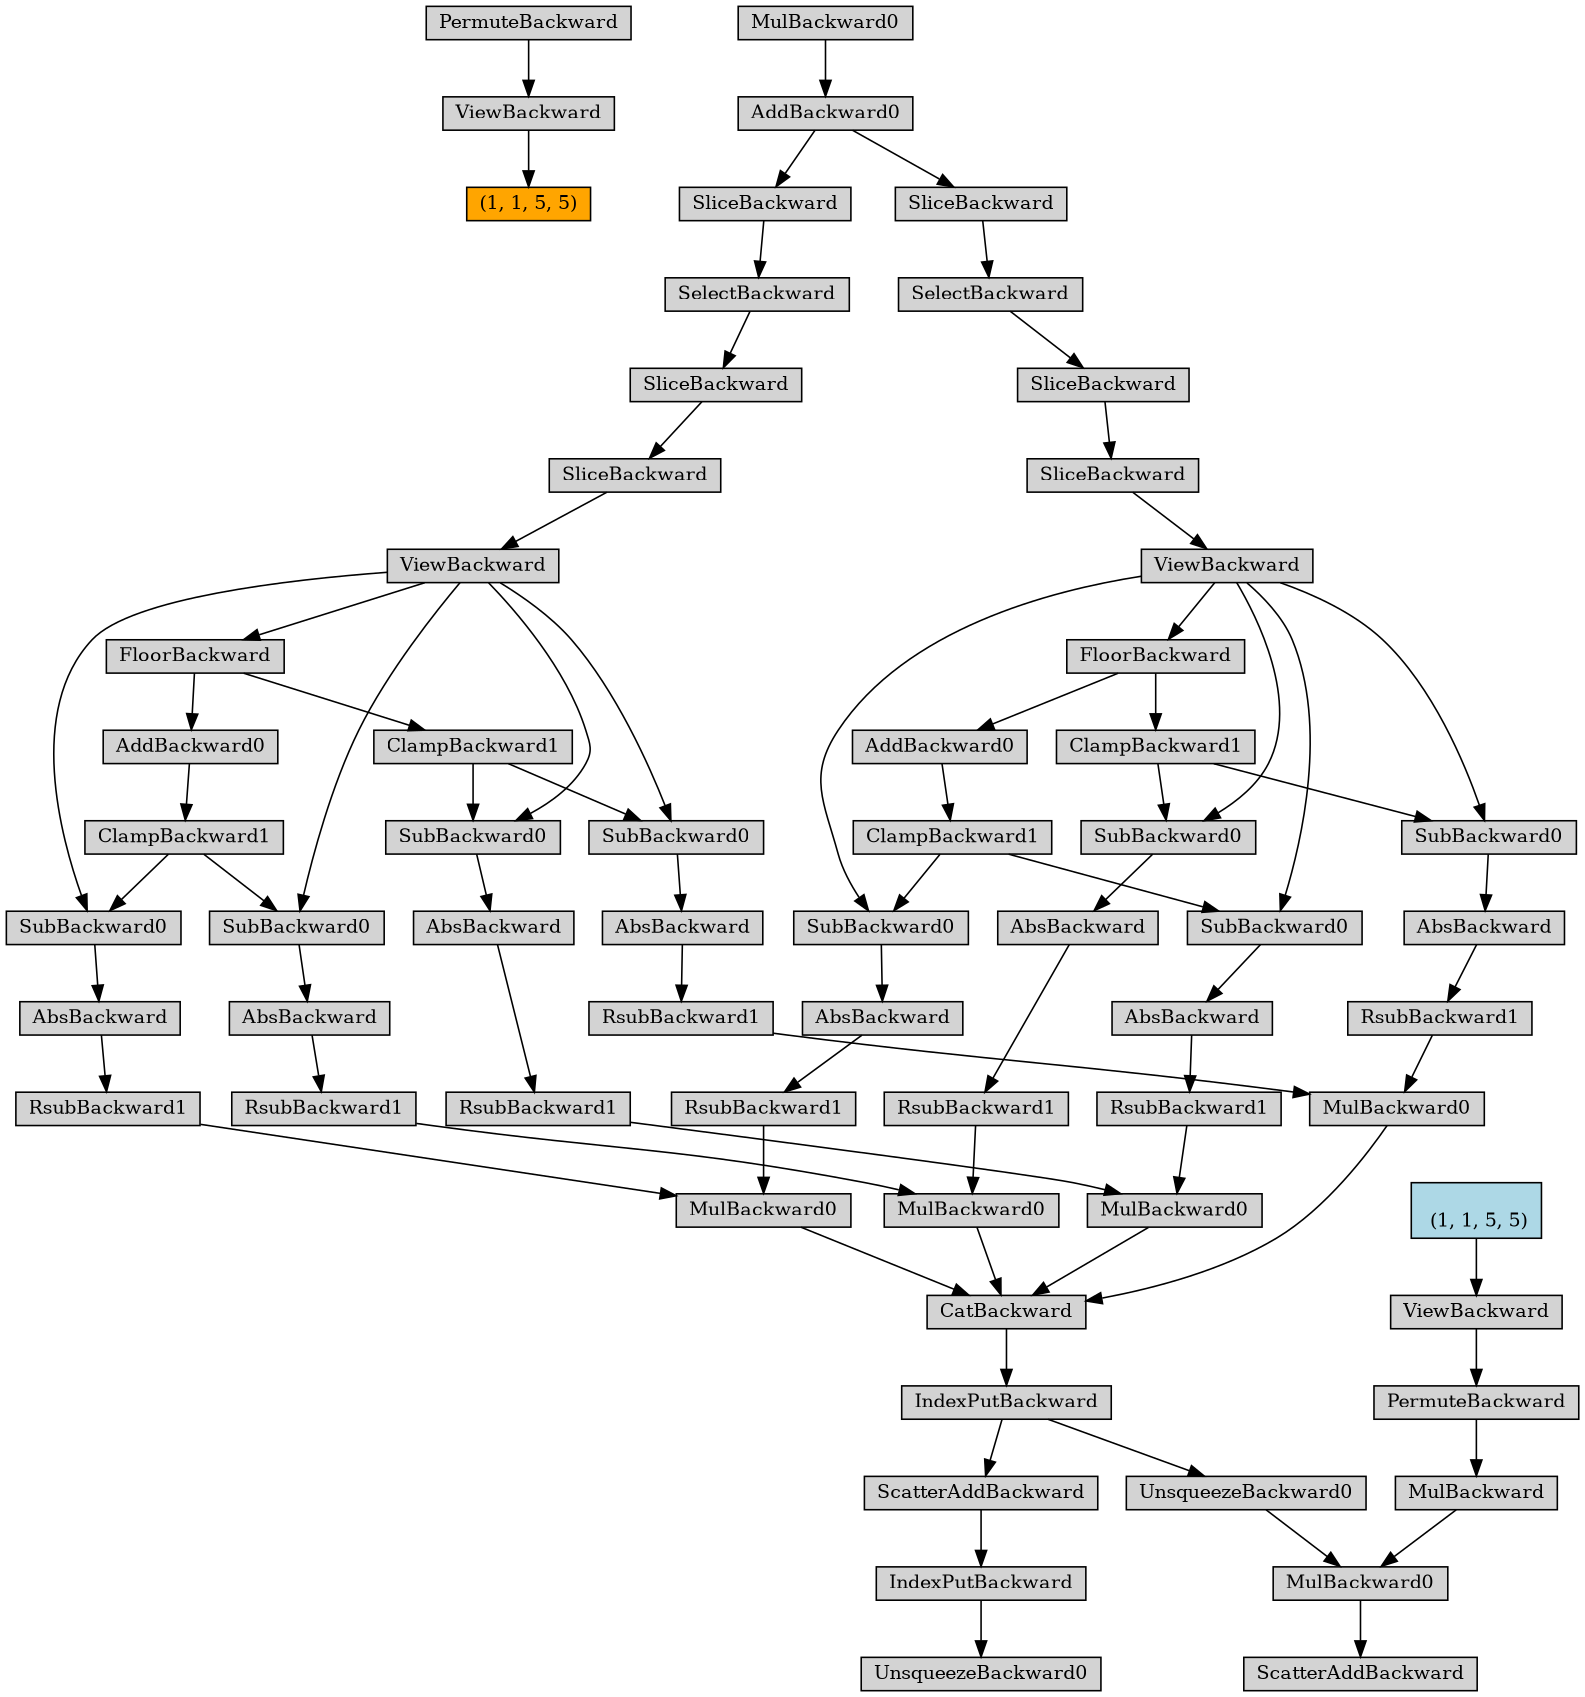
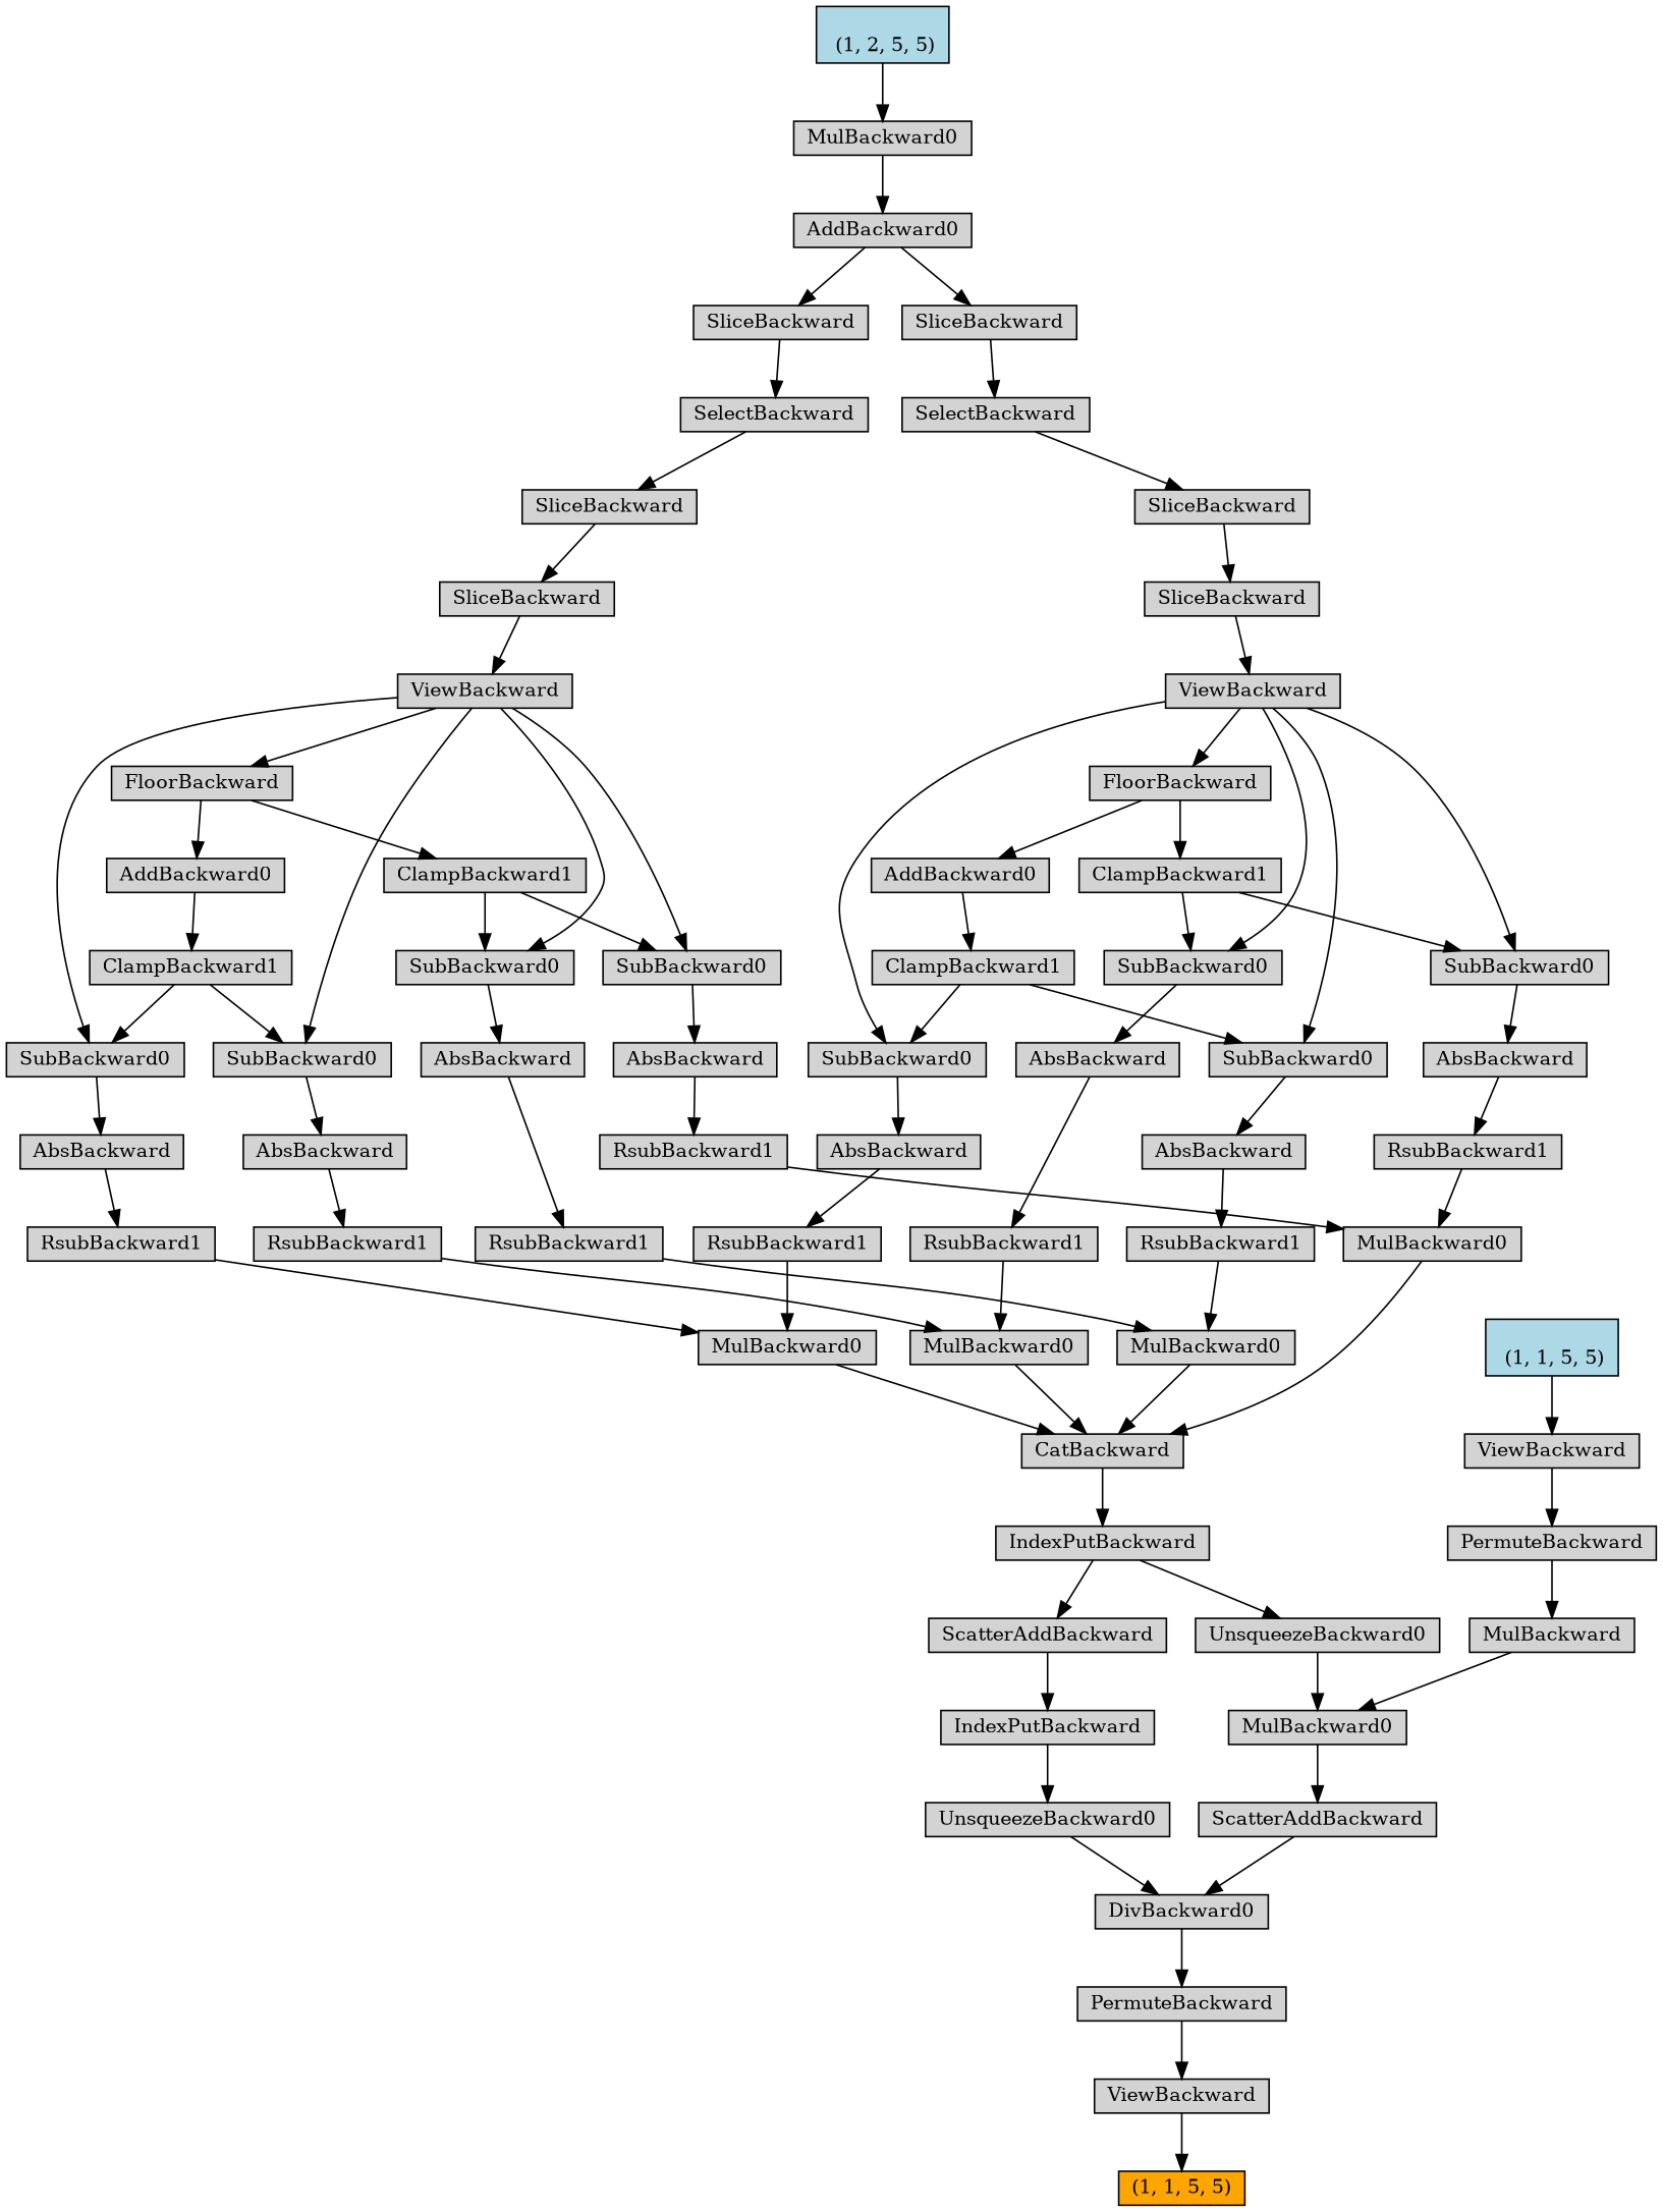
  digraph {
    node [align=left fontsize=12 ranksep=0.1 shape=box style=filled]
    n1 [fillcolor=orange height=0.2 label="(1, 1, 5, 5)"]
    n2 [height=0.2 label=ViewBackward]
    n3 [height=0.2 label=PermuteBackward]
+   n4 [height=0.2 label=DivBackward0]
    n5 [height=0.2 label=ScatterAddBackward]
    n6 [height=0.2 label=MulBackward0]
    n7 [height=0.2 label=UnsqueezeBackward0]
    n8 [height=0.2 label=IndexPutBackward]
    n9 [height=0.2 label=ScatterAddBackward]
    n10 [height=0.2 label=IndexPutBackward]
    n11 [height=0.2 label=CatBackward]
    n12 [height=0.2 label=MulBackward0]
    n13 [height=0.2 label=RsubBackward1]
    n14 [height=0.2 label=AbsBackward]
    n15 [height=0.2 label=SubBackward0]
    n16 [height=0.2 label=ViewBackward]
    n17 [height=0.2 label=FloorBackward]
    n18 [height=0.2 label=SubBackward0]
    n19 [height=0.2 label=SubBackward0]
    n20 [height=0.2 label=SubBackward0]
    n21 [height=0.2 label=AddBackward0]
    n22 [height=0.2 label=ClampBackward1]
    n23 [height=0.2 label=AbsBackward]
    n24 [height=0.2 label=AbsBackward]
    n25 [height=0.2 label=AbsBackward]
    n26 [height=0.2 label=SliceBackward]
    n27 [height=0.2 label=SliceBackward]
    n28 [height=0.2 label=SelectBackward]
    n29 [height=0.2 label=SliceBackward]
    n30 [height=0.2 label=AddBackward0]
    n31 [height=0.2 label=SliceBackward]
    n32 [height=0.2 label=SelectBackward]
    n33 [height=0.2 label=MulBackward0]
+   n34 [fillcolor=lightblue height=0.2 label="\n (1, 2, 5, 5)"]
    n35 [height=0.2 label=ClampBackward1]
    n36 [height=0.2 label=RsubBackward1]
    n37 [height=0.2 label=AbsBackward]
    n38 [height=0.2 label=SubBackward0]
    n39 [height=0.2 label=ViewBackward]
    n40 [height=0.2 label=FloorBackward]
    n41 [height=0.2 label=SubBackward0]
    n42 [height=0.2 label=SubBackward0]
    n43 [height=0.2 label=SubBackward0]
    n44 [height=0.2 label=AddBackward0]
    n45 [height=0.2 label=ClampBackward1]
    n46 [height=0.2 label=AbsBackward]
    n47 [height=0.2 label=AbsBackward]
    n48 [height=0.2 label=AbsBackward]
    n49 [height=0.2 label=SliceBackward]
    n50 [height=0.2 label=SliceBackward]
    n51 [height=0.2 label=ClampBackward1]
    n52 [height=0.2 label=MulBackward0]
    n53 [height=0.2 label=RsubBackward1]
    n54 [height=0.2 label=RsubBackward1]
    n55 [height=0.2 label=MulBackward0]
    n56 [height=0.2 label=RsubBackward1]
    n57 [height=0.2 label=RsubBackward1]
    n58 [height=0.2 label=MulBackward0]
    n59 [height=0.2 label=RsubBackward1]
    n60 [height=0.2 label=RsubBackward1]
    n61 [height=0.2 label=MulBackward]
    n62 [height=0.2 label=PermuteBackward]
    n63 [height=0.2 label=ViewBackward]
    n64 [fillcolor=lightblue height=0.2 label="\n (1, 1, 5, 5)"]
    n65 [height=0.2 label=UnsqueezeBackward0]
    n2 -> n1
    n3 -> n2
+   n4 -> n3
+   n5 -> n4
    n6 -> n5
    n7 -> n6
    n8 -> n7
    n8 -> n9
    n9 -> n10
    n10 -> n65
    n11 -> n8
    n12 -> n11
    n13 -> n12
    n14 -> n13
    n15 -> n14
    n16 -> n15
    n16 -> n17
    n16 -> n18
    n16 -> n19
    n16 -> n20
    n17 -> n21
    n17 -> n22
    n18 -> n23
    n19 -> n24
    n20 -> n25
    n21 -> n35
    n22 -> n19
    n22 -> n20
    n23 -> n53
    n24 -> n56
    n25 -> n59
    n26 -> n16
    n27 -> n26
    n28 -> n27
    n29 -> n28
    n30 -> n29
    n30 -> n31
    n31 -> n32
    n32 -> n50
    n33 -> n30
+   n34 -> n33
    n35 -> n15
    n35 -> n18
    n36 -> n12
    n37 -> n36
    n38 -> n37
    n39 -> n38
    n39 -> n40
    n39 -> n41
    n39 -> n42
    n39 -> n43
    n40 -> n44
    n40 -> n45
    n41 -> n46
    n42 -> n47
    n43 -> n48
    n44 -> n51
    n45 -> n41
    n45 -> n43
    n46 -> n54
    n47 -> n57
    n48 -> n60
    n49 -> n39
    n50 -> n49
    n51 -> n38
    n51 -> n42
    n52 -> n11
    n53 -> n52
    n54 -> n52
    n55 -> n11
    n56 -> n55
    n57 -> n55
    n58 -> n11
    n59 -> n58
    n60 -> n58
    n61 -> n6
    n62 -> n61
    n63 -> n62
    n64 -> n63
+   n65 -> n4
  }
